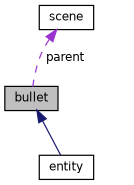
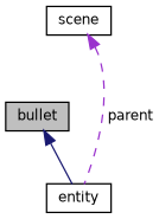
  digraph {
    node [color=black fillcolor=white fontname=Helvetica fontsize=10 shape=record style=filled]
    edge [dir=back fontname=Helvetica fontsize=10 labelfontname=Helvetica labelfontsize=10]
    n1 [fillcolor=grey75 fontcolor=black height=0.2 label=bullet width=0.4]
    n2 [height=0.2 label=entity width=0.4]
    n3 [height=0.2 label=scene width=0.4]
    n1 -> n2 [color=midnightblue style=solid]
-   n3 -> n1 [color=darkorchid3 label=" parent" style=dashed]
+   n3 -> n2 [color=darkorchid3 label=" parent" style=dashed]
  }
